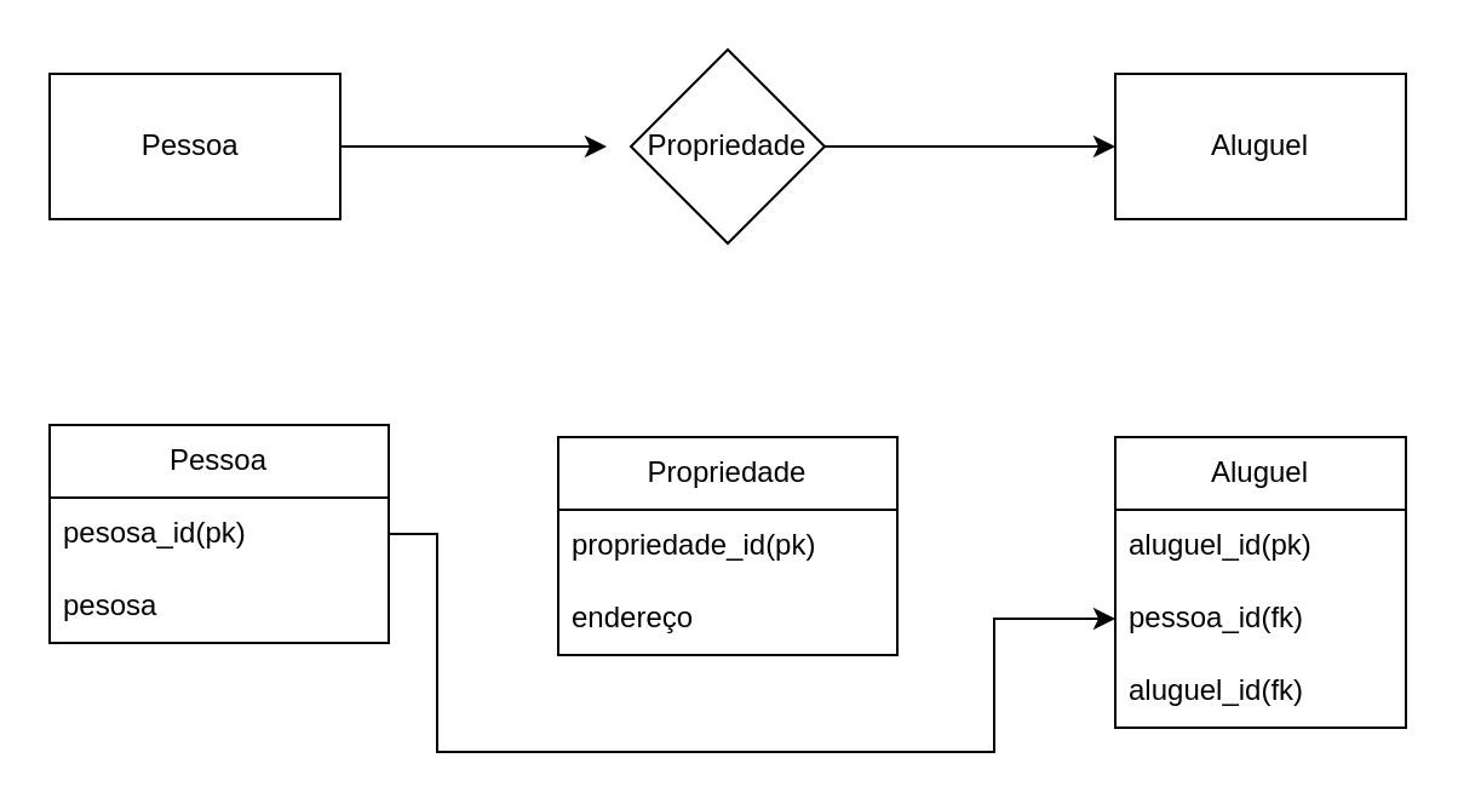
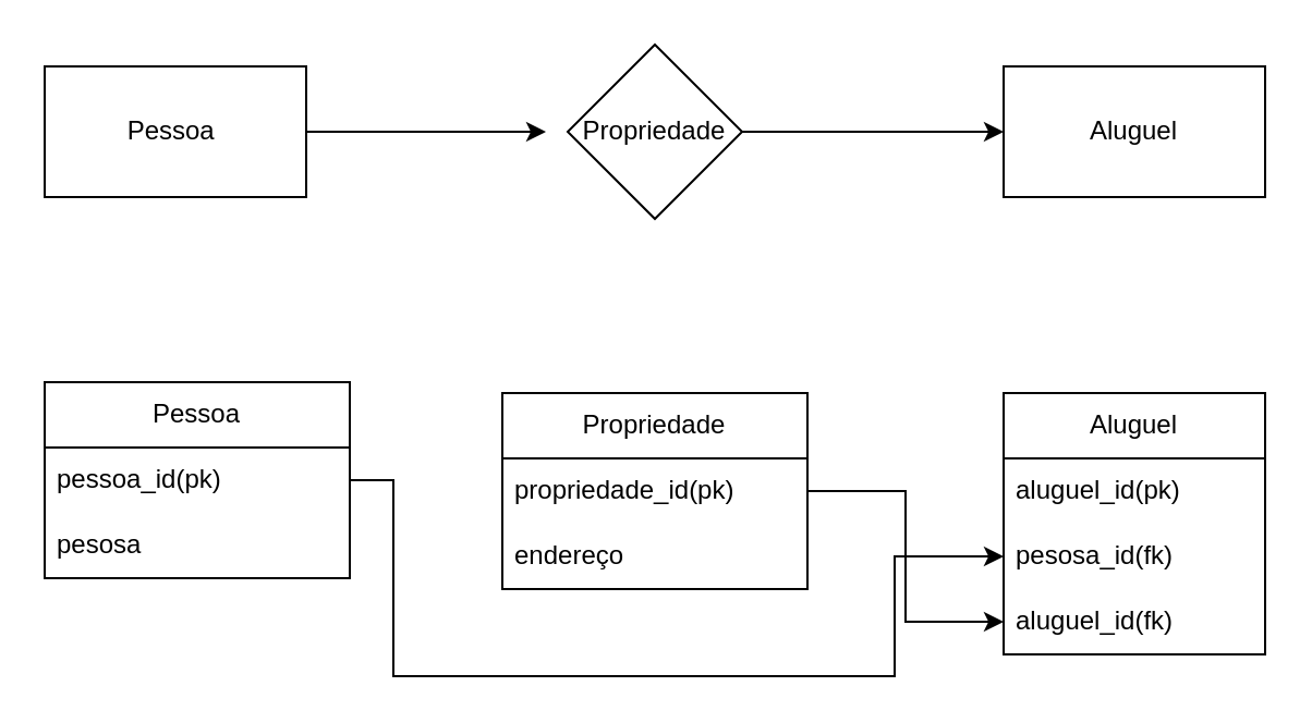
  <mxCell id="0" />
  <mxCell id="1" parent="0" />
  <mxCell id="2" style="edgeStyle=orthogonalEdgeStyle;rounded=0;orthogonalLoop=1;jettySize=auto;html=1;exitX=1;exitY=0.5;exitDx=0;exitDy=0;" edge="1" parent="1" source="3"><mxGeometry relative="1" as="geometry"><mxPoint x="250" y="60" as="targetPoint" /></mxGeometry></mxCell>
  <mxCell id="3" value="Pessoa&amp;nbsp;" style="rounded=0;whiteSpace=wrap;html=1;" vertex="1" parent="1"><mxGeometry x="20" y="30" width="120" height="60" as="geometry" /></mxCell>
  <mxCell id="4" style="edgeStyle=orthogonalEdgeStyle;rounded=0;orthogonalLoop=1;jettySize=auto;html=1;exitX=1;exitY=0.5;exitDx=0;exitDy=0;entryX=0;entryY=0.5;entryDx=0;entryDy=0;" edge="1" parent="1" source="5" target="6"><mxGeometry relative="1" as="geometry" /></mxCell>
  <mxCell id="5" value="Propriedade" style="rhombus;whiteSpace=wrap;html=1;" vertex="1" parent="1"><mxGeometry x="260" y="20" width="80" height="80" as="geometry" /></mxCell>
  <mxCell id="6" value="Aluguel" style="rounded=0;whiteSpace=wrap;html=1;" vertex="1" parent="1"><mxGeometry x="460" y="30" width="120" height="60" as="geometry" /></mxCell>
  <mxCell id="7" value="Pessoa" style="swimlane;fontStyle=0;childLayout=stackLayout;horizontal=1;startSize=30;horizontalStack=0;resizeParent=1;resizeParentMax=0;resizeLast=0;collapsible=1;marginBottom=0;whiteSpace=wrap;html=1;" vertex="1" parent="1"><mxGeometry x="20" y="175" width="140" height="90" as="geometry" /></mxCell>
- <mxCell id="8" value="pesosa_id(pk)" style="text;strokeColor=none;fillColor=none;align=left;verticalAlign=middle;spacingLeft=4;spacingRight=4;overflow=hidden;points=[[0,0.5],[1,0.5]];portConstraint=eastwest;rotatable=0;whiteSpace=wrap;html=1;" vertex="1" parent="7"><mxGeometry y="30" width="140" height="30" as="geometry" /></mxCell>
+ <mxCell id="8" value="pessoa_id(pk)" style="text;strokeColor=none;fillColor=none;align=left;verticalAlign=middle;spacingLeft=4;spacingRight=4;overflow=hidden;points=[[0,0.5],[1,0.5]];portConstraint=eastwest;rotatable=0;whiteSpace=wrap;html=1;" vertex="1" parent="7"><mxGeometry y="30" width="140" height="30" as="geometry" /></mxCell>
  <mxCell id="9" value="pesosa" style="text;strokeColor=none;fillColor=none;align=left;verticalAlign=middle;spacingLeft=4;spacingRight=4;overflow=hidden;points=[[0,0.5],[1,0.5]];portConstraint=eastwest;rotatable=0;whiteSpace=wrap;html=1;" vertex="1" parent="7"><mxGeometry y="60" width="140" height="30" as="geometry" /></mxCell>
  <mxCell id="10" value="Propriedade" style="swimlane;fontStyle=0;childLayout=stackLayout;horizontal=1;startSize=30;horizontalStack=0;resizeParent=1;resizeParentMax=0;resizeLast=0;collapsible=1;marginBottom=0;whiteSpace=wrap;html=1;" vertex="1" parent="1"><mxGeometry x="230" y="180" width="140" height="90" as="geometry" /></mxCell>
  <mxCell id="11" value="propriedade_id(pk)" style="text;strokeColor=none;fillColor=none;align=left;verticalAlign=middle;spacingLeft=4;spacingRight=4;overflow=hidden;points=[[0,0.5],[1,0.5]];portConstraint=eastwest;rotatable=0;whiteSpace=wrap;html=1;" vertex="1" parent="10"><mxGeometry y="30" width="140" height="30" as="geometry" /></mxCell>
  <mxCell id="12" value="endereço" style="text;strokeColor=none;fillColor=none;align=left;verticalAlign=middle;spacingLeft=4;spacingRight=4;overflow=hidden;points=[[0,0.5],[1,0.5]];portConstraint=eastwest;rotatable=0;whiteSpace=wrap;html=1;" vertex="1" parent="10"><mxGeometry y="60" width="140" height="30" as="geometry" /></mxCell>
  <mxCell id="13" value="Aluguel" style="swimlane;fontStyle=0;childLayout=stackLayout;horizontal=1;startSize=30;horizontalStack=0;resizeParent=1;resizeParentMax=0;resizeLast=0;collapsible=1;marginBottom=0;whiteSpace=wrap;html=1;" vertex="1" parent="1"><mxGeometry x="460" y="180" width="120" height="120" as="geometry" /></mxCell>
  <mxCell id="14" value="aluguel_id(pk)" style="text;strokeColor=none;fillColor=none;align=left;verticalAlign=middle;spacingLeft=4;spacingRight=4;overflow=hidden;points=[[0,0.5],[1,0.5]];portConstraint=eastwest;rotatable=0;whiteSpace=wrap;html=1;" vertex="1" parent="13"><mxGeometry y="30" width="120" height="30" as="geometry" /></mxCell>
- <mxCell id="15" value="pessoa_id(fk)" style="text;strokeColor=none;fillColor=none;align=left;verticalAlign=middle;spacingLeft=4;spacingRight=4;overflow=hidden;points=[[0,0.5],[1,0.5]];portConstraint=eastwest;rotatable=0;whiteSpace=wrap;html=1;" vertex="1" parent="13"><mxGeometry y="60" width="120" height="30" as="geometry" /></mxCell>
+ <mxCell id="15" value="pesosa_id(fk)" style="text;strokeColor=none;fillColor=none;align=left;verticalAlign=middle;spacingLeft=4;spacingRight=4;overflow=hidden;points=[[0,0.5],[1,0.5]];portConstraint=eastwest;rotatable=0;whiteSpace=wrap;html=1;" vertex="1" parent="13"><mxGeometry y="60" width="120" height="30" as="geometry" /></mxCell>
  <mxCell id="16" value="aluguel_id(fk)" style="text;strokeColor=none;fillColor=none;align=left;verticalAlign=middle;spacingLeft=4;spacingRight=4;overflow=hidden;points=[[0,0.5],[1,0.5]];portConstraint=eastwest;rotatable=0;whiteSpace=wrap;html=1;" vertex="1" parent="13"><mxGeometry y="90" width="120" height="30" as="geometry" /></mxCell>
  <mxCell id="17" style="edgeStyle=orthogonalEdgeStyle;rounded=0;orthogonalLoop=1;jettySize=auto;html=1;" edge="1" parent="1" target="15"><mxGeometry relative="1" as="geometry"><mxPoint x="160" y="230" as="sourcePoint" /><Array as="points"><mxPoint x="160" y="220" /><mxPoint x="180" y="220" /><mxPoint x="180" y="310" /><mxPoint x="410" y="310" /><mxPoint x="410" y="255" /></Array></mxGeometry></mxCell>
+ <mxCell id="18" style="edgeStyle=orthogonalEdgeStyle;rounded=0;orthogonalLoop=1;jettySize=auto;html=1;exitX=1;exitY=0.5;exitDx=0;exitDy=0;entryX=0;entryY=0.5;entryDx=0;entryDy=0;" edge="1" parent="1" source="11" target="16"><mxGeometry relative="1" as="geometry" /></mxCell>
